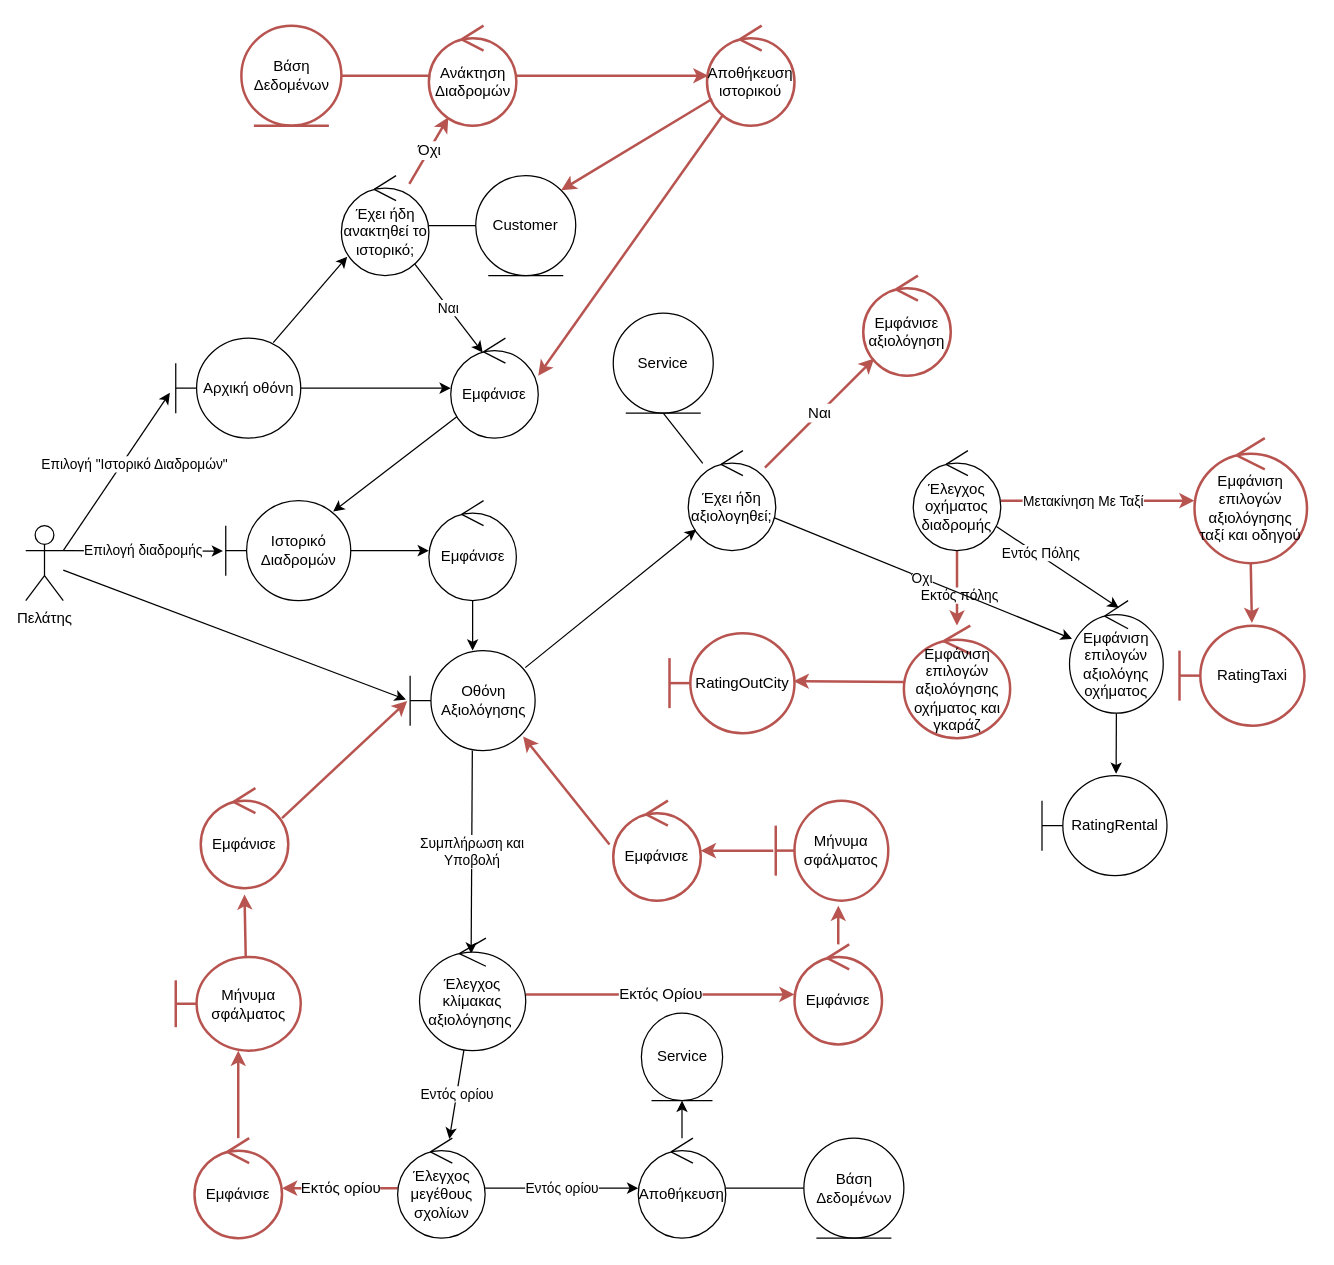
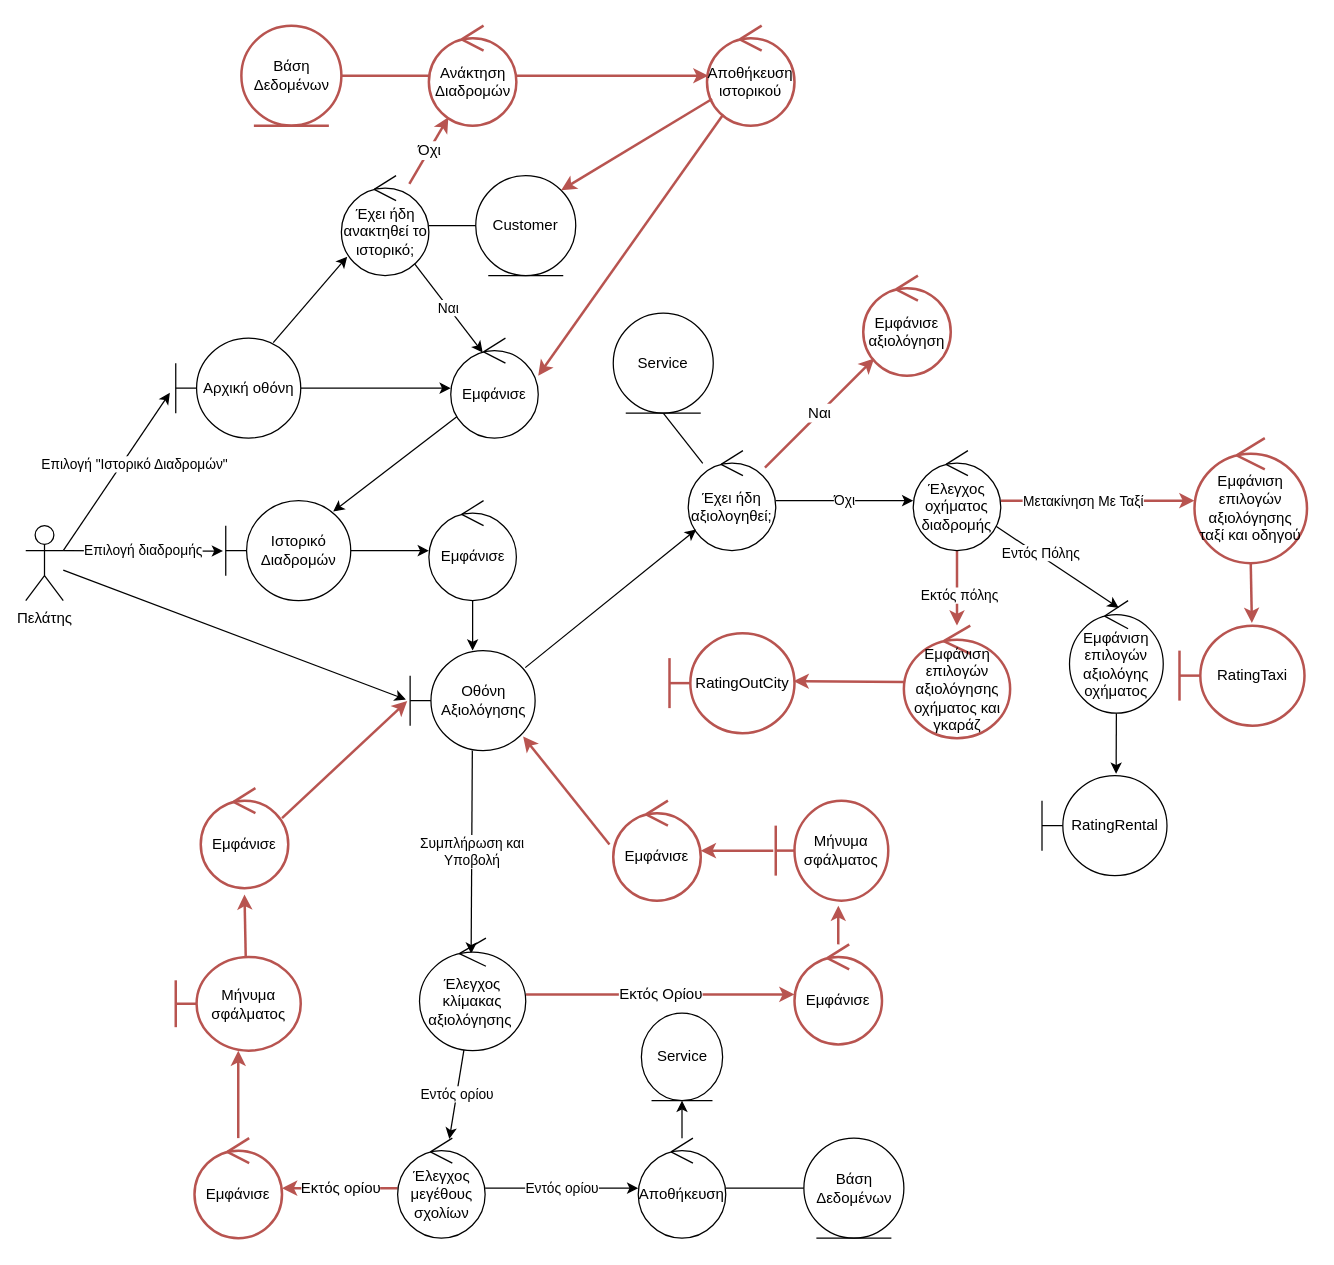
  <mxCell id="0" />
  <mxCell id="1" parent="0" />
  <mxCell id="2" value="" style="edgeStyle=none;html=1;entryX=-0.047;entryY=0.547;entryDx=0;entryDy=0;entryPerimeter=0;exitX=1;exitY=0.333;exitDx=0;exitDy=0;exitPerimeter=0;" parent="1" source="6" target="39" edge="1"><mxGeometry relative="1" as="geometry" /></mxCell>
  <mxCell id="3" value="Επιλογή &quot;Ιστορικό Διαδρομών&quot;" style="edgeLabel;html=1;align=center;verticalAlign=middle;resizable=0;points=[];" parent="2" vertex="1" connectable="0"><mxGeometry x="-0.355" y="-3" relative="1" as="geometry"><mxPoint x="27" y="-31" as="offset" /></mxGeometry></mxCell>
  <mxCell id="4" style="edgeStyle=none;html=1;entryX=-0.034;entryY=0.489;entryDx=0;entryDy=0;entryPerimeter=0;" parent="1" source="6" target="60" edge="1"><mxGeometry relative="1" as="geometry" /></mxCell>
  <mxCell id="5" value="Επιλογή διαδρομής" style="edgeStyle=none;html=1;exitX=1;exitY=0.333;exitDx=0;exitDy=0;exitPerimeter=0;entryX=-0.022;entryY=0.504;entryDx=0;entryDy=0;entryPerimeter=0;" parent="1" source="6" target="15" edge="1"><mxGeometry relative="1" as="geometry" /></mxCell>
  <mxCell id="6" value="Πελάτης" style="shape=umlActor;verticalLabelPosition=bottom;verticalAlign=top;html=1;" parent="1" vertex="1"><mxGeometry x="20" y="420" width="30" height="60" as="geometry" /></mxCell>
  <mxCell id="7" value="" style="edgeStyle=none;html=1;entryX=0.526;entryY=0.065;entryDx=0;entryDy=0;entryPerimeter=0;" parent="1" source="13" target="17" edge="1"><mxGeometry relative="1" as="geometry"><mxPoint x="1095" y="490" as="targetPoint" /></mxGeometry></mxCell>
  <mxCell id="8" value="Εντός Πόλης" style="edgeLabel;html=1;align=center;verticalAlign=middle;resizable=0;points=[];" parent="7" vertex="1" connectable="0"><mxGeometry x="-0.301" y="2" relative="1" as="geometry"><mxPoint as="offset" /></mxGeometry></mxCell>
  <mxCell id="9" style="edgeStyle=none;html=1;fontSize=12;fillColor=none;strokeColor=#b85450;strokeWidth=2;" parent="1" source="13" target="30" edge="1"><mxGeometry relative="1" as="geometry" /></mxCell>
  <mxCell id="10" value="Εκτός πόλης" style="edgeLabel;html=1;align=center;verticalAlign=middle;resizable=0;points=[];" parent="9" vertex="1" connectable="0"><mxGeometry x="0.177" y="1" relative="1" as="geometry"><mxPoint as="offset" /></mxGeometry></mxCell>
  <mxCell id="11" style="edgeStyle=none;html=1;entryX=0;entryY=0.5;entryDx=0;entryDy=0;entryPerimeter=0;fontSize=12;fillColor=none;strokeColor=#b85450;strokeWidth=2;" parent="1" source="13" target="32" edge="1"><mxGeometry relative="1" as="geometry" /></mxCell>
  <mxCell id="12" value="Μετακίνηση Με Ταξί" style="edgeLabel;html=1;align=center;verticalAlign=middle;resizable=0;points=[];" parent="11" vertex="1" connectable="0"><mxGeometry x="-0.3" relative="1" as="geometry"><mxPoint x="11" as="offset" /></mxGeometry></mxCell>
  <mxCell id="13" value="Έλεγχος οχήματος διαδρομής" style="ellipse;shape=umlControl;whiteSpace=wrap;html=1;" parent="1" vertex="1"><mxGeometry x="730" y="360" width="70" height="80" as="geometry" /></mxCell>
  <mxCell id="14" value="" style="edgeStyle=none;html=1;" parent="1" source="15" target="58" edge="1"><mxGeometry relative="1" as="geometry" /></mxCell>
  <mxCell id="15" value="Ιστορικό Διαδρομών" style="shape=umlBoundary;whiteSpace=wrap;html=1;" parent="1" vertex="1"><mxGeometry x="180" y="400" width="100" height="80" as="geometry" /></mxCell>
  <mxCell id="16" value="" style="edgeStyle=none;html=1;entryX=0.593;entryY=-0.018;entryDx=0;entryDy=0;entryPerimeter=0;" parent="1" source="17" target="73" edge="1"><mxGeometry relative="1" as="geometry"><mxPoint x="892.5" y="620" as="targetPoint" /></mxGeometry></mxCell>
  <mxCell id="17" value="Εμφάνιση επιλογών αξιολόγης οχήματος" style="ellipse;shape=umlControl;whiteSpace=wrap;html=1;fillColor=default;strokeColor=default;strokeWidth=1;" parent="1" vertex="1"><mxGeometry x="855" y="480" width="75" height="90" as="geometry" /></mxCell>
  <mxCell id="18" value="Συμπλήρωση και&lt;br&gt;Υποβολή" style="edgeStyle=none;html=1;entryX=0.486;entryY=0.138;entryDx=0;entryDy=0;entryPerimeter=0;" parent="1" source="60" target="21" edge="1"><mxGeometry relative="1" as="geometry"><mxPoint x="369" y="670" as="sourcePoint" /></mxGeometry></mxCell>
  <mxCell id="19" value="Εντός ορίου" style="edgeStyle=none;html=1;" parent="1" source="21" target="24" edge="1"><mxGeometry relative="1" as="geometry" /></mxCell>
  <mxCell id="20" value="Εκτός Ορίου" style="edgeStyle=none;html=1;fontSize=12;fillColor=none;strokeColor=#b85450;strokeWidth=2;" parent="1" source="21" target="34" edge="1"><mxGeometry relative="1" as="geometry" /></mxCell>
  <mxCell id="21" value="Έλεγχος κλίμακας αξιολόγησης&amp;nbsp;" style="ellipse;shape=umlControl;whiteSpace=wrap;html=1;" parent="1" vertex="1"><mxGeometry x="335" y="750" width="85" height="90" as="geometry" /></mxCell>
  <mxCell id="22" value="Εντός ορίου" style="edgeStyle=none;html=1;" parent="1" source="24" target="27" edge="1"><mxGeometry relative="1" as="geometry" /></mxCell>
  <mxCell id="23" value="Εκτός ορίου" style="edgeStyle=none;html=1;fontSize=12;fillColor=none;strokeColor=#b85450;strokeWidth=2;" parent="1" source="24" target="36" edge="1"><mxGeometry relative="1" as="geometry" /></mxCell>
  <mxCell id="24" value="Έλεγχος μεγέθους σχολίων" style="ellipse;shape=umlControl;whiteSpace=wrap;html=1;" parent="1" vertex="1"><mxGeometry x="317.5" y="910" width="70" height="80" as="geometry" /></mxCell>
  <mxCell id="25" value="" style="edgeStyle=none;html=1;endArrow=none;endFill=0;" parent="1" source="27" target="28" edge="1"><mxGeometry relative="1" as="geometry" /></mxCell>
  <mxCell id="26" value="" style="edgeStyle=none;html=1;" parent="1" source="27" target="56" edge="1"><mxGeometry relative="1" as="geometry" /></mxCell>
  <mxCell id="27" value="Αποθήκευση" style="ellipse;shape=umlControl;whiteSpace=wrap;html=1;" parent="1" vertex="1"><mxGeometry x="510" y="910" width="70" height="80" as="geometry" /></mxCell>
  <mxCell id="28" value="Βάση Δεδομένων" style="ellipse;shape=umlEntity;whiteSpace=wrap;html=1;" parent="1" vertex="1"><mxGeometry x="642.5" y="910" width="80" height="80" as="geometry" /></mxCell>
  <mxCell id="29" value="" style="edgeStyle=none;html=1;fontSize=12;fillColor=none;strokeColor=#b85450;strokeWidth=2;entryX=0.993;entryY=0.48;entryDx=0;entryDy=0;entryPerimeter=0;" parent="1" source="30" target="75" edge="1"><mxGeometry relative="1" as="geometry"><mxPoint x="655" y="545" as="targetPoint" /></mxGeometry></mxCell>
  <mxCell id="30" value="Εμφάνιση επιλογών αξιολόγησης οχήματος και γκαράζ" style="ellipse;shape=umlControl;whiteSpace=wrap;html=1;strokeColor=#b85450;fillColor=none;strokeWidth=2;" parent="1" vertex="1"><mxGeometry x="722.5" y="500" width="85" height="90" as="geometry" /></mxCell>
  <mxCell id="31" value="" style="edgeStyle=none;html=1;fontSize=12;fillColor=none;strokeColor=#b85450;strokeWidth=2;entryX=0.579;entryY=-0.027;entryDx=0;entryDy=0;entryPerimeter=0;" parent="1" source="32" target="74" edge="1"><mxGeometry relative="1" as="geometry"><mxPoint x="1000" y="490" as="targetPoint" /></mxGeometry></mxCell>
  <mxCell id="32" value="Εμφάνιση επιλογών αξιολόγησης ταξί και οδηγού" style="ellipse;shape=umlControl;whiteSpace=wrap;html=1;strokeColor=#b85450;fillColor=none;strokeWidth=2;" parent="1" vertex="1"><mxGeometry x="955" y="350" width="90" height="100" as="geometry" /></mxCell>
  <mxCell id="33" value="" style="edgeStyle=none;html=1;fontSize=12;fillColor=none;strokeColor=#b85450;strokeWidth=2;entryX=0.556;entryY=1.05;entryDx=0;entryDy=0;entryPerimeter=0;" parent="1" source="34" target="48" edge="1"><mxGeometry relative="1" as="geometry" /></mxCell>
  <mxCell id="34" value="Εμφάνισε" style="ellipse;shape=umlControl;whiteSpace=wrap;html=1;strokeColor=#b85450;fillColor=none;strokeWidth=2;" parent="1" vertex="1"><mxGeometry x="635" y="755" width="70" height="80" as="geometry" /></mxCell>
  <mxCell id="35" value="" style="edgeStyle=none;html=1;fontSize=12;fillColor=none;strokeColor=#b85450;strokeWidth=2;" parent="1" source="36" target="49" edge="1"><mxGeometry relative="1" as="geometry" /></mxCell>
  <mxCell id="36" value="Εμφάνισε" style="ellipse;shape=umlControl;whiteSpace=wrap;html=1;strokeColor=#b85450;fillColor=none;strokeWidth=2;" parent="1" vertex="1"><mxGeometry x="155" y="910" width="70" height="80" as="geometry" /></mxCell>
  <mxCell id="37" value="" style="edgeStyle=none;html=1;" parent="1" source="39" target="41" edge="1"><mxGeometry relative="1" as="geometry" /></mxCell>
  <mxCell id="38" style="edgeStyle=none;html=1;entryX=0.067;entryY=0.81;entryDx=0;entryDy=0;entryPerimeter=0;exitX=0.78;exitY=0.045;exitDx=0;exitDy=0;exitPerimeter=0;" edge="1" parent="1" source="39" target="64"><mxGeometry relative="1" as="geometry" /></mxCell>
  <mxCell id="39" value="Αρχική οθόνη" style="shape=umlBoundary;whiteSpace=wrap;html=1;" parent="1" vertex="1"><mxGeometry x="140" y="270" width="100" height="80" as="geometry" /></mxCell>
  <mxCell id="40" value="" style="edgeStyle=none;html=1;entryX=0.859;entryY=0.11;entryDx=0;entryDy=0;entryPerimeter=0;" parent="1" source="41" target="15" edge="1"><mxGeometry relative="1" as="geometry" /></mxCell>
  <mxCell id="41" value="Εμφάνισε" style="ellipse;shape=umlControl;whiteSpace=wrap;html=1;" parent="1" vertex="1"><mxGeometry x="360" y="270" width="70" height="80" as="geometry" /></mxCell>
  <mxCell id="42" value="Ναι" style="edgeStyle=none;html=1;fontSize=12;fillColor=none;strokeColor=#b85450;strokeWidth=2;" parent="1" source="45" target="46" edge="1"><mxGeometry relative="1" as="geometry" /></mxCell>
  <mxCell id="43" style="edgeStyle=none;html=1;entryX=0.5;entryY=1;entryDx=0;entryDy=0;endArrow=none;endFill=0;" parent="1" source="45" target="47" edge="1"><mxGeometry relative="1" as="geometry" /></mxCell>
- <mxCell id="44" value="Όχι" style="edgeStyle=none;html=1;" parent="1" source="45" target="17" edge="1"><mxGeometry relative="1" as="geometry" /></mxCell>
+ <mxCell id="44" value="Όχι" style="edgeStyle=none;html=1;" parent="1" source="45" target="13" edge="1"><mxGeometry relative="1" as="geometry" /></mxCell>
  <mxCell id="45" value="Έχει ήδη αξιολογηθεί;" style="ellipse;shape=umlControl;whiteSpace=wrap;html=1;" parent="1" vertex="1"><mxGeometry x="550" y="360" width="70" height="80" as="geometry" /></mxCell>
  <mxCell id="46" value="Εμφάνισε&lt;br&gt;αξιολόγηση" style="ellipse;shape=umlControl;whiteSpace=wrap;html=1;fillColor=none;strokeColor=#b85450;strokeWidth=2;" parent="1" vertex="1"><mxGeometry x="690" y="220" width="70" height="80" as="geometry" /></mxCell>
  <mxCell id="47" value="Service" style="ellipse;shape=umlEntity;whiteSpace=wrap;html=1;" parent="1" vertex="1"><mxGeometry x="490" y="250" width="80" height="80" as="geometry" /></mxCell>
  <mxCell id="48" value="Μήνυμα σφάλματος" style="shape=umlBoundary;whiteSpace=wrap;html=1;fillColor=none;strokeColor=#b85450;strokeWidth=2;" parent="1" vertex="1"><mxGeometry x="620" y="640" width="90" height="80" as="geometry" /></mxCell>
  <mxCell id="49" value="Μήνυμα σφάλματος" style="shape=umlBoundary;whiteSpace=wrap;html=1;fillColor=none;strokeColor=#b85450;strokeWidth=2;" parent="1" vertex="1"><mxGeometry x="140" y="765" width="100" height="75" as="geometry" /></mxCell>
  <mxCell id="50" value="Εμφάνισε" style="ellipse;shape=umlControl;whiteSpace=wrap;html=1;strokeColor=#b85450;fillColor=none;strokeWidth=2;" parent="1" vertex="1"><mxGeometry x="160" y="630" width="70" height="80" as="geometry" /></mxCell>
  <mxCell id="51" style="edgeStyle=none;html=1;fontSize=12;fillColor=none;strokeColor=#b85450;strokeWidth=2;exitX=0.56;exitY=0.013;exitDx=0;exitDy=0;exitPerimeter=0;entryX=0.5;entryY=1.063;entryDx=0;entryDy=0;entryPerimeter=0;" parent="1" source="49" target="50" edge="1"><mxGeometry relative="1" as="geometry"><mxPoint x="170" y="740" as="sourcePoint" /><mxPoint x="44.98" y="701.06" as="targetPoint" /></mxGeometry></mxCell>
  <mxCell id="52" style="edgeStyle=none;html=1;fontSize=12;fillColor=none;strokeColor=#b85450;strokeWidth=2;exitX=0.929;exitY=0.3;exitDx=0;exitDy=0;exitPerimeter=0;entryX=-0.023;entryY=0.504;entryDx=0;entryDy=0;entryPerimeter=0;" parent="1" source="50" target="60" edge="1"><mxGeometry relative="1" as="geometry"><mxPoint x="305" y="709.995" as="sourcePoint" /><mxPoint x="306" y="666.01" as="targetPoint" /></mxGeometry></mxCell>
  <mxCell id="53" value="Εμφάνισε" style="ellipse;shape=umlControl;whiteSpace=wrap;html=1;strokeColor=#b85450;fillColor=none;strokeWidth=2;" parent="1" vertex="1"><mxGeometry x="490" y="640" width="70" height="80" as="geometry" /></mxCell>
  <mxCell id="54" value="" style="edgeStyle=none;html=1;fontSize=12;fillColor=none;strokeColor=#b85450;strokeWidth=2;exitX=-0.043;exitY=0.438;exitDx=0;exitDy=0;exitPerimeter=0;entryX=0.904;entryY=0.858;entryDx=0;entryDy=0;entryPerimeter=0;" parent="1" source="53" target="60" edge="1"><mxGeometry relative="1" as="geometry"><mxPoint x="478.897" y="778.11" as="sourcePoint" /><mxPoint x="511.103" y="730" as="targetPoint" /></mxGeometry></mxCell>
  <mxCell id="55" value="" style="edgeStyle=none;html=1;fontSize=12;fillColor=none;strokeColor=#b85450;strokeWidth=2;entryX=1;entryY=0.5;entryDx=0;entryDy=0;entryPerimeter=0;exitX=-0.022;exitY=0.5;exitDx=0;exitDy=0;exitPerimeter=0;" parent="1" source="48" target="53" edge="1"><mxGeometry relative="1" as="geometry"><mxPoint x="606.127" y="838.11" as="sourcePoint" /><mxPoint x="638.333" y="790" as="targetPoint" /></mxGeometry></mxCell>
  <mxCell id="56" value="Service" style="ellipse;shape=umlEntity;whiteSpace=wrap;html=1;" parent="1" vertex="1"><mxGeometry x="512.5" y="810" width="65" height="70" as="geometry" /></mxCell>
  <mxCell id="57" value="" style="edgeStyle=none;html=1;" parent="1" source="58" target="60" edge="1"><mxGeometry relative="1" as="geometry" /></mxCell>
  <mxCell id="58" value="Εμφάνισε" style="ellipse;shape=umlControl;whiteSpace=wrap;html=1;" parent="1" vertex="1"><mxGeometry x="342.5" y="400" width="70" height="80" as="geometry" /></mxCell>
  <mxCell id="59" value="" style="edgeStyle=none;html=1;exitX=0.921;exitY=0.17;exitDx=0;exitDy=0;exitPerimeter=0;" parent="1" source="60" target="45" edge="1"><mxGeometry relative="1" as="geometry" /></mxCell>
  <mxCell id="60" value="Οθόνη Αξιολόγησης" style="shape=umlBoundary;whiteSpace=wrap;html=1;" parent="1" vertex="1"><mxGeometry x="327.5" y="520" width="100" height="80" as="geometry" /></mxCell>
  <mxCell id="61" value="Ναι" style="edgeStyle=none;html=1;entryX=0.365;entryY=0.144;entryDx=0;entryDy=0;entryPerimeter=0;" edge="1" parent="1" source="64" target="41"><mxGeometry relative="1" as="geometry" /></mxCell>
  <mxCell id="62" style="edgeStyle=none;html=1;entryX=1;entryY=0.5;entryDx=0;entryDy=0;endArrow=none;endFill=0;" edge="1" parent="1" source="64" target="65"><mxGeometry relative="1" as="geometry" /></mxCell>
  <mxCell id="63" value="Όχι" style="edgeStyle=none;html=1;endArrow=classic;endFill=1;fontSize=12;fillColor=none;strokeColor=#b85450;strokeWidth=2;" edge="1" parent="1" source="64" target="68"><mxGeometry relative="1" as="geometry" /></mxCell>
  <mxCell id="64" value="Έχει ήδη ανακτηθεί το ιστορικό;" style="ellipse;shape=umlControl;whiteSpace=wrap;html=1;" vertex="1" parent="1"><mxGeometry x="272.5" y="140" width="70" height="80" as="geometry" /></mxCell>
  <mxCell id="65" value="Customer" style="ellipse;shape=umlEntity;whiteSpace=wrap;html=1;" vertex="1" parent="1"><mxGeometry x="380" y="140" width="80" height="80" as="geometry" /></mxCell>
  <mxCell id="66" value="" style="edgeStyle=none;html=1;endArrow=none;endFill=0;fontSize=12;fillColor=none;strokeColor=#b85450;strokeWidth=2;" edge="1" parent="1" source="68" target="69"><mxGeometry relative="1" as="geometry" /></mxCell>
  <mxCell id="67" style="edgeStyle=none;html=1;entryX=0.017;entryY=0.501;entryDx=0;entryDy=0;entryPerimeter=0;endArrow=classic;endFill=1;fontSize=12;fillColor=none;strokeColor=#b85450;strokeWidth=2;" edge="1" parent="1" source="68" target="72"><mxGeometry relative="1" as="geometry" /></mxCell>
  <mxCell id="68" value="Ανάκτηση Διαδρομών" style="ellipse;shape=umlControl;whiteSpace=wrap;html=1;fillColor=none;strokeColor=#b85450;strokeWidth=2;" vertex="1" parent="1"><mxGeometry x="342.5" y="20" width="70" height="80" as="geometry" /></mxCell>
  <mxCell id="69" value="Βάση Δεδομένων" style="ellipse;shape=umlEntity;whiteSpace=wrap;html=1;fillColor=none;strokeColor=#b85450;strokeWidth=2;" vertex="1" parent="1"><mxGeometry x="192.5" y="20" width="80" height="80" as="geometry" /></mxCell>
  <mxCell id="70" style="edgeStyle=none;html=1;entryX=1;entryY=0;entryDx=0;entryDy=0;endArrow=classic;endFill=1;fontSize=12;fillColor=none;strokeColor=#b85450;strokeWidth=2;" edge="1" parent="1" source="72" target="65"><mxGeometry relative="1" as="geometry" /></mxCell>
  <mxCell id="71" style="edgeStyle=none;html=1;entryX=1;entryY=0.375;entryDx=0;entryDy=0;entryPerimeter=0;endArrow=classic;endFill=1;fontSize=12;fillColor=none;strokeColor=#b85450;strokeWidth=2;" edge="1" parent="1" source="72" target="41"><mxGeometry relative="1" as="geometry" /></mxCell>
  <mxCell id="72" value="Αποθήκευση ιστορικού" style="ellipse;shape=umlControl;whiteSpace=wrap;html=1;fillColor=none;strokeColor=#b85450;strokeWidth=2;" vertex="1" parent="1"><mxGeometry x="565" y="20" width="70" height="80" as="geometry" /></mxCell>
  <mxCell id="73" value="RatingRental" style="shape=umlBoundary;whiteSpace=wrap;html=1;" vertex="1" parent="1"><mxGeometry x="833" y="620" width="100" height="80" as="geometry" /></mxCell>
  <mxCell id="74" value="RatingTaxi" style="shape=umlBoundary;whiteSpace=wrap;html=1;fillColor=none;strokeColor=#b85450;strokeWidth=2;" vertex="1" parent="1"><mxGeometry x="943" y="500" width="100" height="80" as="geometry" /></mxCell>
  <mxCell id="75" value="RatingOutCity" style="shape=umlBoundary;whiteSpace=wrap;html=1;fillColor=none;strokeColor=#b85450;strokeWidth=2;" vertex="1" parent="1"><mxGeometry x="535" y="506" width="100" height="80" as="geometry" /></mxCell>
